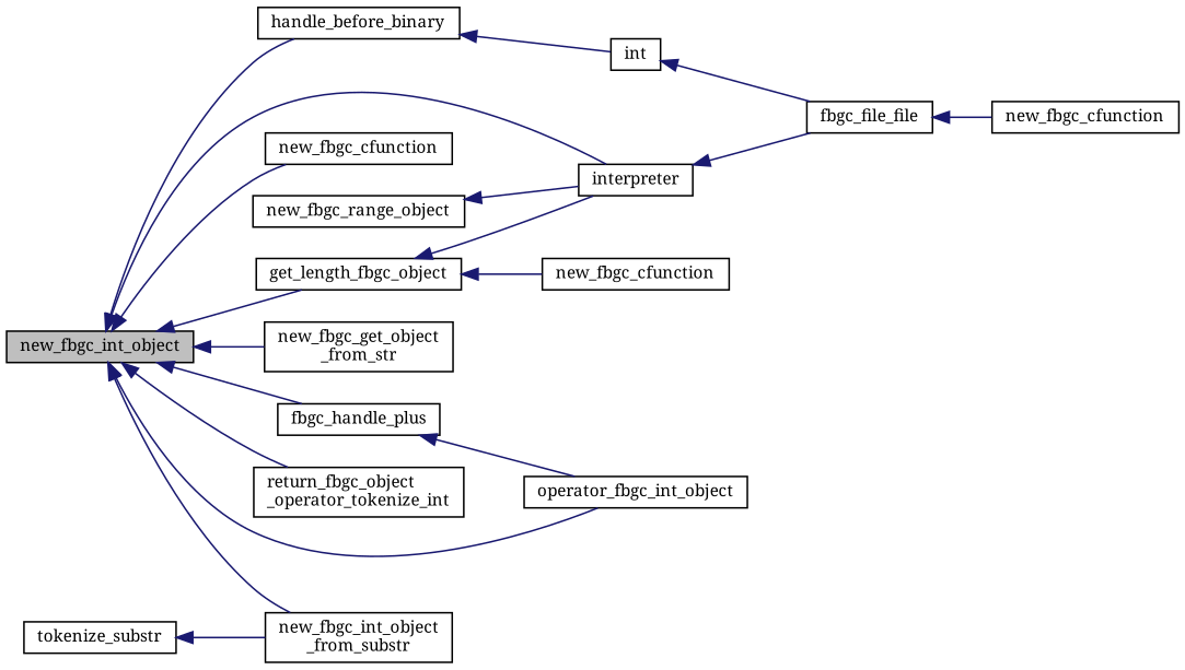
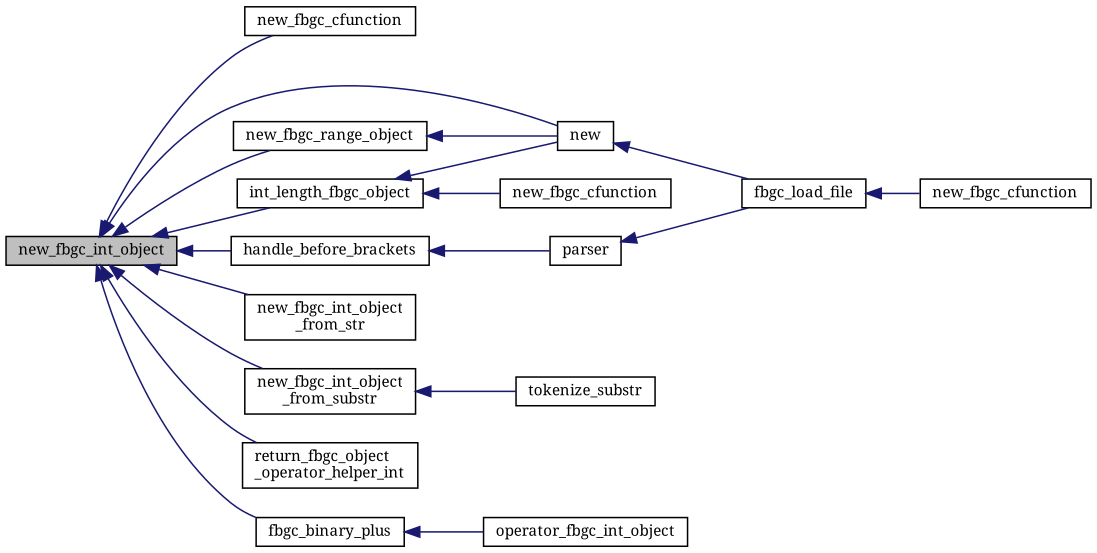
  digraph {
    fontname="Noto Serif"
    rankdir=LR
    node [color=black fillcolor=white fontname="Noto Serif" fontsize=10 shape=record style=filled]
    edge [color=midnightblue dir=back fontname="Noto Serif" fontsize=10 labelfontname=Helvetica labelfontsize=10 style=solid]
    n1 [fillcolor=grey75 fontcolor=black height=0.2 label=new_fbgc_int_object width=0.4]
    n2 [height=0.2 label=new_fbgc_cfunction width=0.4]
-   n3 [height=0.2 label=get_length_fbgc_object width=0.4]
-   n4 [height=0.2 label=interpreter width=0.4]
-   n5 [height=0.2 label="new_fbgc_get_object\l_from_str" width=0.4]
+   n3 [height=0.2 label=int_length_fbgc_object width=0.4]
+   n4 [height=0.2 label=new width=0.4]
+   n5 [height=0.2 label="new_fbgc_int_object\l_from_str" width=0.4]
    n6 [height=0.2 label="new_fbgc_int_object\l_from_substr" width=0.4]
-   n7 [height=0.2 label="return_fbgc_object\l_operator_tokenize_int" width=0.4]
-   n8 [height=0.2 label=fbgc_handle_plus width=0.4]
-   n9 [height=0.2 label=handle_before_binary width=0.4]
+   n7 [height=0.2 label="return_fbgc_object\l_operator_helper_int" width=0.4]
+   n8 [height=0.2 label=fbgc_binary_plus width=0.4]
+   n9 [height=0.2 label=handle_before_brackets width=0.4]
    n10 [height=0.2 label=new_fbgc_range_object width=0.4]
    n11 [height=0.2 label=new_fbgc_cfunction width=0.4]
-   n12 [height=0.2 label=fbgc_file_file width=0.4]
+   n12 [height=0.2 label=fbgc_load_file width=0.4]
    n13 [height=0.2 label=tokenize_substr width=0.4]
    n14 [height=0.2 label=operator_fbgc_int_object width=0.4]
-   n15 [height=0.2 label=int width=0.4]
+   n15 [height=0.2 label=parser width=0.4]
    n16 [height=0.2 label=new_fbgc_cfunction width=0.4]
    n1 -> n2
    n1 -> n3
    n1 -> n4
    n1 -> n5
    n1 -> n6
    n1 -> n7
    n1 -> n8
    n1 -> n9
-   n1 -> n14
+   n1 -> n10
    n3 -> n4
    n3 -> n11
    n4 -> n12
-   n13 -> n6
+   n6 -> n13
    n8 -> n14
    n9 -> n15
    n10 -> n4
    n12 -> n16
    n15 -> n12
  }
